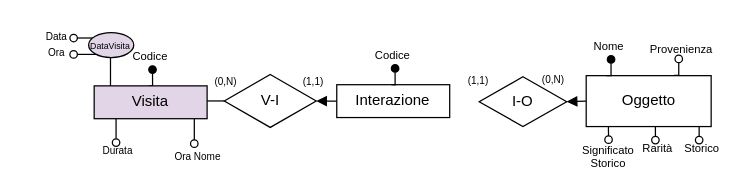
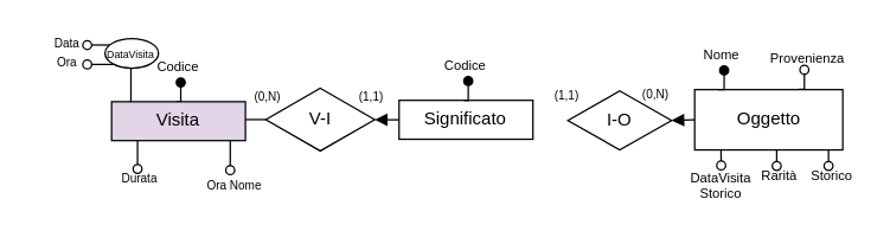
  <mxCell id="0" />
  <mxCell id="1" parent="0" />
  <mxCell id="2" value="Oggetto" style="whiteSpace=wrap;html=1;align=center;" parent="1" vertex="1"><mxGeometry x="468.62" y="60.025" width="100" height="40.739" as="geometry" /></mxCell>
  <mxCell id="3" value="&lt;font style=&quot;font-size: 9px;&quot;&gt;Nome&lt;/font&gt;" style="text;html=1;align=center;verticalAlign=middle;whiteSpace=wrap;rounded=0;" parent="1" vertex="1"><mxGeometry x="466.5" y="24.661" width="40" height="22" as="geometry" /></mxCell>
  <mxCell id="4" value="&lt;font style=&quot;font-size: 9px;&quot;&gt;Provenienza&lt;/font&gt;" style="text;html=1;align=center;verticalAlign=middle;whiteSpace=wrap;rounded=0;" parent="1" vertex="1"><mxGeometry x="525" y="29.351" width="40" height="17.314" as="geometry" /></mxCell>
  <mxCell id="5" value="&lt;font style=&quot;font-size: 9px;&quot;&gt;Storico&lt;/font&gt;" style="text;html=1;align=center;verticalAlign=middle;whiteSpace=wrap;rounded=0;" parent="1" vertex="1"><mxGeometry x="544" y="109.13" width="35" height="18" as="geometry" /></mxCell>
- <mxCell id="6" value="&lt;p style=&quot;line-height: 77%;&quot;&gt;&lt;font style=&quot;font-size: 9px;&quot;&gt;Significato Storico&lt;/font&gt;&lt;/p&gt;" style="text;html=1;align=center;verticalAlign=middle;whiteSpace=wrap;rounded=0;spacing=2;spacingTop=0;" parent="1" vertex="1"><mxGeometry x="459" y="116.1" width="55" height="17.314" as="geometry" /></mxCell>
+ <mxCell id="6" value="&lt;p style=&quot;line-height: 77%;&quot;&gt;&lt;font style=&quot;font-size: 9px;&quot;&gt;DataVisita Storico&lt;/font&gt;&lt;/p&gt;" style="text;html=1;align=center;verticalAlign=middle;whiteSpace=wrap;rounded=0;spacing=2;spacingTop=0;" parent="1" vertex="1"><mxGeometry x="459" y="116.1" width="55" height="17.314" as="geometry" /></mxCell>
  <mxCell id="7" style="edgeStyle=orthogonalEdgeStyle;rounded=0;orthogonalLoop=1;jettySize=auto;html=1;exitX=0.25;exitY=0;exitDx=0;exitDy=0;entryX=0.842;entryY=1.009;entryDx=0;entryDy=0;entryPerimeter=0;endArrow=oval;endFill=0;" parent="1" edge="1"><mxGeometry relative="1" as="geometry"><mxPoint x="539" y="59.745" as="sourcePoint" /><mxPoint x="542.68" y="46.661" as="targetPoint" /></mxGeometry></mxCell>
  <mxCell id="8" style="edgeStyle=orthogonalEdgeStyle;rounded=0;orthogonalLoop=1;jettySize=auto;html=1;exitX=0.75;exitY=1;exitDx=0;exitDy=0;entryX=0.578;entryY=0.124;entryDx=0;entryDy=0;entryPerimeter=0;endArrow=oval;endFill=0;" parent="1" edge="1"><mxGeometry relative="1" as="geometry"><mxPoint x="524" y="111.569" as="targetPoint" /><mxPoint x="524" y="100.765" as="sourcePoint" /></mxGeometry></mxCell>
  <mxCell id="9" value="&lt;font style=&quot;font-size: 9px;&quot;&gt;Rarità&lt;/font&gt;" style="text;html=1;align=center;verticalAlign=middle;whiteSpace=wrap;rounded=0;" parent="1" vertex="1"><mxGeometry x="506" y="109.13" width="40" height="17.314" as="geometry" /></mxCell>
  <mxCell id="10" style="edgeStyle=orthogonalEdgeStyle;rounded=0;orthogonalLoop=1;jettySize=auto;html=1;exitX=0.75;exitY=1;exitDx=0;exitDy=0;entryX=0.578;entryY=0.124;entryDx=0;entryDy=0;entryPerimeter=0;endArrow=oval;endFill=0;" parent="1" edge="1"><mxGeometry relative="1" as="geometry"><mxPoint x="486.39" y="100.76" as="sourcePoint" /><mxPoint x="486.51" y="111.229" as="targetPoint" /></mxGeometry></mxCell>
  <mxCell id="11" style="edgeStyle=orthogonalEdgeStyle;rounded=0;orthogonalLoop=1;jettySize=auto;html=1;exitX=0.25;exitY=0;exitDx=0;exitDy=0;entryX=0.842;entryY=1.009;entryDx=0;entryDy=0;entryPerimeter=0;endArrow=oval;endFill=1;" parent="1" edge="1"><mxGeometry relative="1" as="geometry"><mxPoint x="484.5" y="60.03" as="sourcePoint" /><mxPoint x="488.5" y="47.03" as="targetPoint" /></mxGeometry></mxCell>
  <mxCell id="12" value="&lt;span style=&quot;font-size: 8px;&quot;&gt;(0,N)&lt;/span&gt;" style="text;html=1;align=center;verticalAlign=middle;whiteSpace=wrap;rounded=1;strokeColor=none;glass=0;" parent="1" vertex="1"><mxGeometry x="169" y="60.95" width="22.5" height="6.75" as="geometry" /></mxCell>
  <mxCell id="13" value="&lt;font style=&quot;font-size: 8px;&quot;&gt;(0,N)&lt;/font&gt;" style="text;html=1;align=center;verticalAlign=middle;whiteSpace=wrap;rounded=1;strokeColor=none;glass=0;" parent="1" vertex="1"><mxGeometry x="430.5" y="58.51" width="22.5" height="6.75" as="geometry" /></mxCell>
  <mxCell id="14" value="" style="endArrow=none;html=1;rounded=0;entryX=1;entryY=0.5;entryDx=0;entryDy=0;exitX=0;exitY=0.5;exitDx=0;exitDy=0;" parent="1" source="15" edge="1"><mxGeometry width="50" height="50" relative="1" as="geometry"><mxPoint x="429.19" y="80.26" as="sourcePoint" /><mxPoint x="161" y="80.26" as="targetPoint" /></mxGeometry></mxCell>
  <mxCell id="15" value="V-I" style="shape=rhombus;perimeter=rhombusPerimeter;whiteSpace=wrap;html=1;align=center;" parent="1" vertex="1"><mxGeometry x="179" y="59.08" width="73.56" height="42.36" as="geometry" /></mxCell>
  <mxCell id="16" value="" style="endArrow=block;html=1;rounded=0;entryX=1;entryY=0.5;entryDx=0;entryDy=0;exitX=0;exitY=0.5;exitDx=0;exitDy=0;" parent="1" source="17" target="15" edge="1"><mxGeometry width="50" height="50" relative="1" as="geometry"><mxPoint x="429.19" y="80.26" as="sourcePoint" /><mxPoint x="161" y="80.26" as="targetPoint" /></mxGeometry></mxCell>
- <mxCell id="17" value="Interazione" style="whiteSpace=wrap;html=1;align=center;" parent="1" vertex="1"><mxGeometry x="269" y="67.26" width="90.38" height="26.28" as="geometry" /></mxCell>
+ <mxCell id="17" value="Significato" style="whiteSpace=wrap;html=1;align=center;" parent="1" vertex="1"><mxGeometry x="269" y="67.26" width="90.38" height="26.28" as="geometry" /></mxCell>
  <mxCell id="18" style="edgeStyle=orthogonalEdgeStyle;rounded=0;orthogonalLoop=1;jettySize=auto;html=1;exitX=0.75;exitY=1;exitDx=0;exitDy=0;entryX=0.578;entryY=0.124;entryDx=0;entryDy=0;entryPerimeter=0;endArrow=oval;endFill=0;" parent="1" edge="1"><mxGeometry relative="1" as="geometry"><mxPoint x="559" y="111.569" as="targetPoint" /><mxPoint x="559" y="100.765" as="sourcePoint" /></mxGeometry></mxCell>
  <mxCell id="19" value="" style="endArrow=block;html=1;rounded=0;entryX=1;entryY=0.5;entryDx=0;entryDy=0;exitX=0;exitY=0.5;exitDx=0;exitDy=0;" parent="1" source="2" target="20" edge="1"><mxGeometry width="50" height="50" relative="1" as="geometry"><mxPoint x="469" y="80" as="sourcePoint" /><mxPoint x="349" y="80" as="targetPoint" /></mxGeometry></mxCell>
  <mxCell id="20" value="I-O" style="shape=rhombus;perimeter=rhombusPerimeter;whiteSpace=wrap;html=1;align=center;" parent="1" vertex="1"><mxGeometry x="383" y="60.95" width="70" height="39.81" as="geometry" /></mxCell>
  <mxCell id="21" value="&lt;span style=&quot;font-size: 8px;&quot;&gt;(1,1)&lt;/span&gt;" style="text;html=1;align=center;verticalAlign=middle;whiteSpace=wrap;rounded=1;strokeColor=none;glass=0;" parent="1" vertex="1"><mxGeometry x="239" y="60.95" width="22.5" height="6.75" as="geometry" /></mxCell>
  <mxCell id="22" value="&lt;span style=&quot;font-size: 8px;&quot;&gt;(1,1)&lt;/span&gt;" style="text;html=1;align=center;verticalAlign=middle;whiteSpace=wrap;rounded=1;strokeColor=none;glass=0;" parent="1" vertex="1"><mxGeometry x="371" y="60.03" width="22.5" height="6.75" as="geometry" /></mxCell>
  <mxCell id="23" style="edgeStyle=orthogonalEdgeStyle;rounded=0;orthogonalLoop=1;jettySize=auto;html=1;exitX=0.25;exitY=0;exitDx=0;exitDy=0;entryX=0.842;entryY=1.009;entryDx=0;entryDy=0;entryPerimeter=0;endArrow=oval;endFill=1;" parent="1" edge="1"><mxGeometry relative="1" as="geometry"><mxPoint x="312.69" y="67.26" as="sourcePoint" /><mxPoint x="315.69" y="54.26" as="targetPoint" /></mxGeometry></mxCell>
  <mxCell id="24" value="&lt;font style=&quot;font-size: 9px;&quot;&gt;Codice&lt;/font&gt;" style="text;html=1;align=center;verticalAlign=middle;whiteSpace=wrap;rounded=0;" parent="1" vertex="1"><mxGeometry x="294.19" y="34.601" width="40" height="17.314" as="geometry" /></mxCell>
  <mxCell id="25" value="&lt;font style=&quot;font-size: 8px;&quot;&gt;Ora&lt;/font&gt;" style="text;html=1;align=center;verticalAlign=middle;whiteSpace=wrap;rounded=1;strokeColor=none;glass=0;" parent="1" vertex="1"><mxGeometry x="20.42" y="33.09" width="50" height="15" as="geometry" /></mxCell>
  <mxCell id="26" value="&lt;font style=&quot;font-size: 8px;&quot;&gt;Ora Nome&lt;/font&gt;" style="text;html=1;align=center;verticalAlign=middle;whiteSpace=wrap;rounded=1;strokeColor=none;glass=0;" parent="1" vertex="1"><mxGeometry x="137" y="114.41" width="42" height="19" as="geometry" /></mxCell>
  <mxCell id="27" value="&lt;font style=&quot;font-size: 8px;&quot;&gt;Data&lt;/font&gt;" style="text;html=1;align=center;verticalAlign=middle;whiteSpace=wrap;rounded=1;strokeColor=none;glass=0;" parent="1" vertex="1"><mxGeometry x="20.42" y="20.53" width="50" height="15" as="geometry" /></mxCell>
  <mxCell id="28" style="edgeStyle=orthogonalEdgeStyle;rounded=0;orthogonalLoop=1;jettySize=auto;html=1;exitX=0;exitY=0;exitDx=0;exitDy=0;endArrow=oval;endFill=0;" parent="1" edge="1"><mxGeometry relative="1" as="geometry"><mxPoint x="58.42" y="29.89" as="targetPoint" /><mxPoint x="77.8" y="29.89" as="sourcePoint" /><Array as="points" /></mxGeometry></mxCell>
  <mxCell id="29" style="edgeStyle=orthogonalEdgeStyle;rounded=0;orthogonalLoop=1;jettySize=auto;html=1;endArrow=oval;endFill=0;" parent="1" edge="1"><mxGeometry relative="1" as="geometry"><mxPoint x="58.42" y="43.01" as="targetPoint" /><mxPoint x="78.42" y="43.01" as="sourcePoint" /><Array as="points" /></mxGeometry></mxCell>
  <mxCell id="30" value="" style="endArrow=none;html=1;rounded=0;entryX=0.551;entryY=1.003;entryDx=0;entryDy=0;entryPerimeter=0;" parent="1" edge="1"><mxGeometry width="50" height="50" relative="1" as="geometry"><mxPoint x="87.92" y="68.63" as="sourcePoint" /><mxPoint x="87.92" y="45.57" as="targetPoint" /></mxGeometry></mxCell>
- <mxCell id="31" value="&lt;p style=&quot;line-height: 110%;&quot;&gt;&lt;font style=&quot;font-size: 7px;&quot;&gt;DataVisita&lt;/font&gt;&lt;/p&gt;" style="ellipse;whiteSpace=wrap;html=1;fillColor=#e1d5e7;" parent="1" vertex="1"><mxGeometry x="70.42" y="25.51" width="36.12" height="20" as="geometry" /></mxCell>
+ <mxCell id="31" value="&lt;p style=&quot;line-height: 110%;&quot;&gt;&lt;font style=&quot;font-size: 7px;&quot;&gt;DataVisita&lt;/font&gt;&lt;/p&gt;" style="ellipse;whiteSpace=wrap;html=1;" parent="1" vertex="1"><mxGeometry x="70.42" y="25.51" width="36.12" height="20" as="geometry" /></mxCell>
  <mxCell id="32" style="edgeStyle=orthogonalEdgeStyle;rounded=0;orthogonalLoop=1;jettySize=auto;html=1;exitX=1;exitY=0.5;exitDx=0;exitDy=0;endArrow=oval;endFill=0;" parent="1" edge="1"><mxGeometry relative="1" as="geometry"><mxPoint x="154.98" y="114.46" as="targetPoint" /><mxPoint x="154.86" y="94.475" as="sourcePoint" /><Array as="points"><mxPoint x="154.98" y="114.46" /></Array></mxGeometry></mxCell>
  <mxCell id="33" value="&lt;font style=&quot;font-size: 8px;&quot;&gt;Durata&lt;/font&gt;" style="text;html=1;align=center;verticalAlign=middle;whiteSpace=wrap;rounded=1;strokeColor=none;glass=0;" parent="1" vertex="1"><mxGeometry x="68.5" y="110.51" width="50" height="17" as="geometry" /></mxCell>
  <mxCell id="34" style="edgeStyle=orthogonalEdgeStyle;rounded=0;orthogonalLoop=1;jettySize=auto;html=1;exitX=1;exitY=0.5;exitDx=0;exitDy=0;endArrow=oval;endFill=0;" parent="1" edge="1"><mxGeometry relative="1" as="geometry"><mxPoint x="92.38" y="113.55" as="targetPoint" /><mxPoint x="91.97" y="93.13" as="sourcePoint" /><Array as="points"><mxPoint x="91.97" y="113.13" /></Array></mxGeometry></mxCell>
  <mxCell id="35" style="edgeStyle=orthogonalEdgeStyle;rounded=0;orthogonalLoop=1;jettySize=auto;html=1;exitX=0.25;exitY=0;exitDx=0;exitDy=0;entryX=0.842;entryY=1.009;entryDx=0;entryDy=0;entryPerimeter=0;endArrow=oval;endFill=1;" parent="1" edge="1"><mxGeometry relative="1" as="geometry"><mxPoint x="118.55" y="68.19" as="sourcePoint" /><mxPoint x="121.55" y="55.19" as="targetPoint" /></mxGeometry></mxCell>
  <mxCell id="36" value="&lt;font style=&quot;font-size: 9px;&quot;&gt;Codice&lt;/font&gt;" style="text;html=1;align=center;verticalAlign=middle;whiteSpace=wrap;rounded=0;" parent="1" vertex="1"><mxGeometry x="100.05" y="35.531" width="40" height="17.314" as="geometry" /></mxCell>
  <mxCell id="37" value="Visita" style="whiteSpace=wrap;html=1;align=center;fillColor=#e1d5e7;" parent="1" vertex="1"><mxGeometry x="74.86" y="68.19" width="90.38" height="26.28" as="geometry" /></mxCell>
